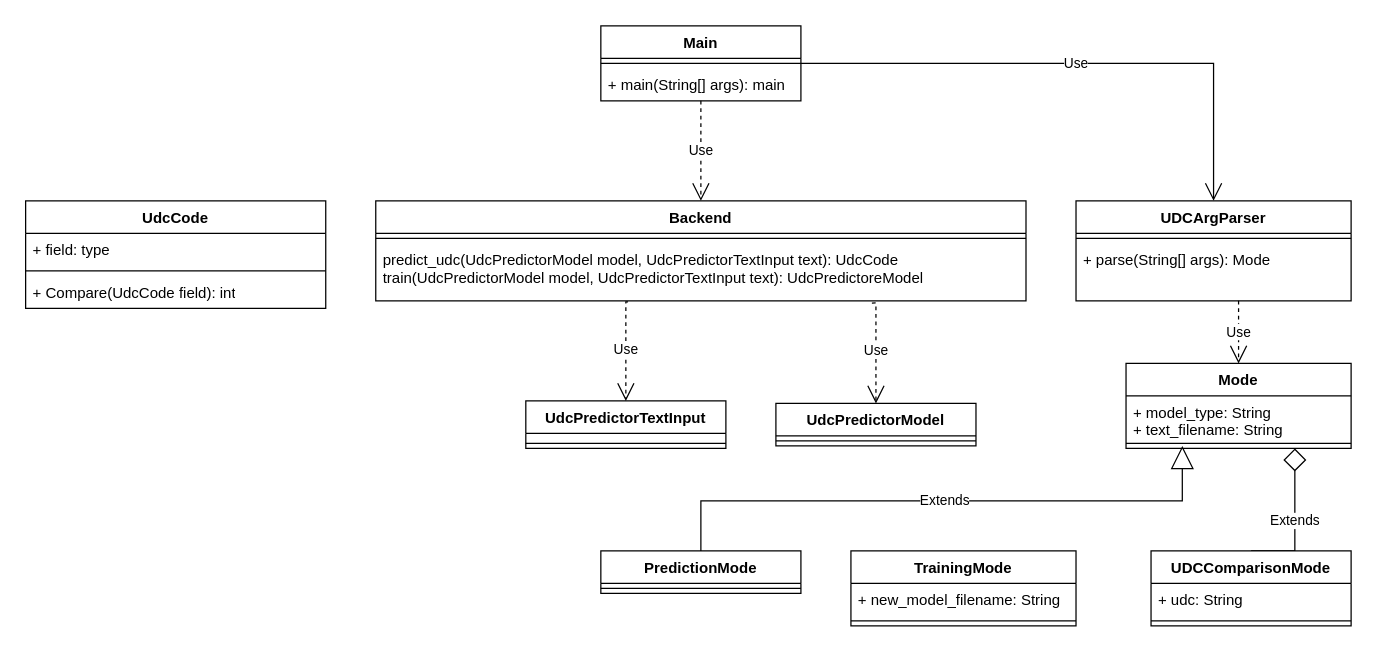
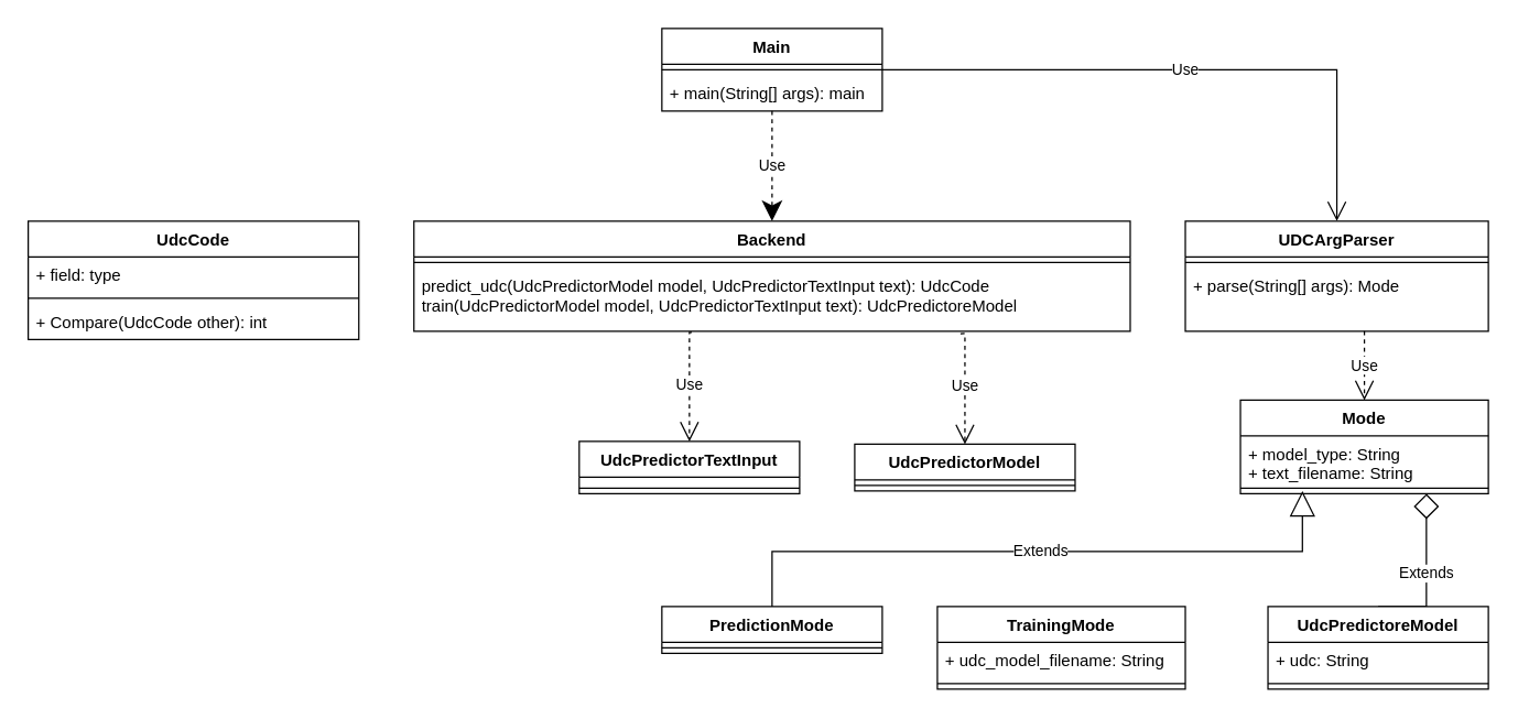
  <mxCell id="0" />
  <mxCell id="1" parent="0" />
  <mxCell id="2" value="Main" style="swimlane;fontStyle=1;align=center;verticalAlign=top;childLayout=stackLayout;horizontal=1;startSize=26;horizontalStack=0;resizeParent=1;resizeParentMax=0;resizeLast=0;collapsible=1;marginBottom=0;whiteSpace=wrap;html=1;" parent="1" vertex="1"><mxGeometry x="480" y="20" width="160" height="60" as="geometry" /></mxCell>
  <mxCell id="3" value="" style="line;strokeWidth=1;fillColor=none;align=left;verticalAlign=middle;spacingTop=-1;spacingLeft=3;spacingRight=3;rotatable=0;labelPosition=right;points=[];portConstraint=eastwest;strokeColor=inherit;" parent="2" vertex="1"><mxGeometry y="26" width="160" height="8" as="geometry" /></mxCell>
  <mxCell id="4" value="+ main(String[] args): main" style="text;strokeColor=none;fillColor=none;align=left;verticalAlign=top;spacingLeft=4;spacingRight=4;overflow=hidden;rotatable=0;points=[[0,0.5],[1,0.5]];portConstraint=eastwest;whiteSpace=wrap;html=1;" parent="2" vertex="1"><mxGeometry y="34" width="160" height="26" as="geometry" /></mxCell>
  <mxCell id="5" value="Backend" style="swimlane;fontStyle=1;align=center;verticalAlign=top;childLayout=stackLayout;horizontal=1;startSize=26;horizontalStack=0;resizeParent=1;resizeParentMax=0;resizeLast=0;collapsible=1;marginBottom=0;whiteSpace=wrap;html=1;" parent="1" vertex="1"><mxGeometry x="300" y="160" width="520" height="80" as="geometry" /></mxCell>
  <mxCell id="6" value="" style="line;strokeWidth=1;fillColor=none;align=left;verticalAlign=middle;spacingTop=-1;spacingLeft=3;spacingRight=3;rotatable=0;labelPosition=right;points=[];portConstraint=eastwest;strokeColor=inherit;" parent="5" vertex="1"><mxGeometry y="26" width="520" height="8" as="geometry" /></mxCell>
  <mxCell id="7" value="&lt;div&gt;predict_udc(UdcPredictorModel model, UdcPredictorTextInput text): UdcCode&lt;/div&gt;&lt;div&gt;train(UdcPredictorModel model, UdcPredictorTextInput text): UdcPredictoreModel&lt;br&gt;&lt;/div&gt;" style="text;strokeColor=none;fillColor=none;align=left;verticalAlign=top;spacingLeft=4;spacingRight=4;overflow=hidden;rotatable=0;points=[[0,0.5],[1,0.5]];portConstraint=eastwest;whiteSpace=wrap;html=1;" parent="5" vertex="1"><mxGeometry y="34" width="520" height="46" as="geometry" /></mxCell>
  <mxCell id="8" value="Use" style="endArrow=open;endSize=12;dashed=0;html=1;rounded=0;exitX=1;exitY=0.5;exitDx=0;exitDy=0;entryX=0.5;entryY=0;entryDx=0;entryDy=0;edgeStyle=orthogonalEdgeStyle;" parent="1" source="2" edge="1" target="9"><mxGeometry width="160" relative="1" as="geometry"><mxPoint x="730" y="110" as="sourcePoint" /><mxPoint x="760" y="70" as="targetPoint" /><mxPoint as="offset" /></mxGeometry></mxCell>
  <mxCell id="9" value="UDCArgParser" style="swimlane;fontStyle=1;align=center;verticalAlign=top;childLayout=stackLayout;horizontal=1;startSize=26;horizontalStack=0;resizeParent=1;resizeParentMax=0;resizeLast=0;collapsible=1;marginBottom=0;whiteSpace=wrap;html=1;" parent="1" vertex="1"><mxGeometry x="860" y="160" width="220" height="80" as="geometry" /></mxCell>
  <mxCell id="10" value="" style="line;strokeWidth=1;fillColor=none;align=left;verticalAlign=middle;spacingTop=-1;spacingLeft=3;spacingRight=3;rotatable=0;labelPosition=right;points=[];portConstraint=eastwest;strokeColor=inherit;" parent="9" vertex="1"><mxGeometry y="26" width="220" height="8" as="geometry" /></mxCell>
  <mxCell id="11" value="+ parse(String[] args): Mode" style="text;strokeColor=none;fillColor=none;align=left;verticalAlign=top;spacingLeft=4;spacingRight=4;overflow=hidden;rotatable=0;points=[[0,0.5],[1,0.5]];portConstraint=eastwest;whiteSpace=wrap;html=1;" parent="9" vertex="1"><mxGeometry y="34" width="220" height="46" as="geometry" /></mxCell>
- <mxCell id="12" value="Use" style="endArrow=open;endSize=12;dashed=1;html=1;rounded=0;exitX=0.5;exitY=1;exitDx=0;exitDy=0;entryX=0.5;entryY=0;entryDx=0;entryDy=0;" parent="1" source="2" target="5" edge="1"><mxGeometry width="160" relative="1" as="geometry"><mxPoint x="480" y="210" as="sourcePoint" /><mxPoint x="640" y="210" as="targetPoint" /></mxGeometry></mxCell>
+ <mxCell id="12" value="Use" style="endArrow=classic;endSize=12;dashed=1;html=1;rounded=0;exitX=0.5;exitY=1;exitDx=0;exitDy=0;entryX=0.5;entryY=0;entryDx=0;entryDy=0;" parent="1" source="2" target="5" edge="1"><mxGeometry width="160" relative="1" as="geometry"><mxPoint x="480" y="210" as="sourcePoint" /><mxPoint x="640" y="210" as="targetPoint" /></mxGeometry></mxCell>
  <mxCell id="13" value="PredictionMode" style="swimlane;fontStyle=1;align=center;verticalAlign=top;childLayout=stackLayout;horizontal=1;startSize=26;horizontalStack=0;resizeParent=1;resizeParentMax=0;resizeLast=0;collapsible=1;marginBottom=0;whiteSpace=wrap;html=1;" parent="1" vertex="1"><mxGeometry x="480" y="440" width="160" height="34" as="geometry" /></mxCell>
  <mxCell id="14" value="" style="line;strokeWidth=1;fillColor=none;align=left;verticalAlign=middle;spacingTop=-1;spacingLeft=3;spacingRight=3;rotatable=0;labelPosition=right;points=[];portConstraint=eastwest;strokeColor=inherit;" parent="13" vertex="1"><mxGeometry y="26" width="160" height="8" as="geometry" /></mxCell>
  <mxCell id="15" value="&lt;div&gt;Mode&lt;/div&gt;" style="swimlane;fontStyle=1;align=center;verticalAlign=top;childLayout=stackLayout;horizontal=1;startSize=26;horizontalStack=0;resizeParent=1;resizeParentMax=0;resizeLast=0;collapsible=1;marginBottom=0;whiteSpace=wrap;html=1;" parent="1" vertex="1"><mxGeometry x="900" y="290" width="180" height="68" as="geometry" /></mxCell>
  <mxCell id="16" value="+ model_type: String&lt;br&gt;+ text_filename: String" style="text;strokeColor=none;fillColor=none;align=left;verticalAlign=top;spacingLeft=4;spacingRight=4;overflow=hidden;rotatable=0;points=[[0,0.5],[1,0.5]];portConstraint=eastwest;whiteSpace=wrap;html=1;" parent="15" vertex="1"><mxGeometry y="26" width="180" height="34" as="geometry" /></mxCell>
  <mxCell id="17" value="" style="line;strokeWidth=1;fillColor=none;align=left;verticalAlign=middle;spacingTop=-1;spacingLeft=3;spacingRight=3;rotatable=0;labelPosition=right;points=[];portConstraint=eastwest;strokeColor=inherit;" parent="15" vertex="1"><mxGeometry y="60" width="180" height="8" as="geometry" /></mxCell>
  <mxCell id="18" value="Extends" style="endArrow=block;endSize=16;endFill=0;html=1;rounded=0;entryX=0.25;entryY=0.75;entryDx=0;entryDy=0;entryPerimeter=0;exitX=0.5;exitY=0;exitDx=0;exitDy=0;edgeStyle=orthogonalEdgeStyle;" parent="1" source="13" target="17" edge="1"><mxGeometry width="160" relative="1" as="geometry"><mxPoint x="720" y="600" as="sourcePoint" /><mxPoint x="880" y="600" as="targetPoint" /><Array as="points"><mxPoint x="560" y="400" /><mxPoint x="945" y="400" /></Array></mxGeometry></mxCell>
  <mxCell id="19" value="Extends" style="endArrow=diamond;endSize=16;endFill=0;html=1;rounded=0;entryX=0.75;entryY=1;entryDx=0;entryDy=0;exitX=0.5;exitY=0;exitDx=0;exitDy=0;edgeStyle=orthogonalEdgeStyle;" parent="1" source="20" target="15" edge="1"><mxGeometry width="160" relative="1" as="geometry"><mxPoint x="1080" y="430" as="sourcePoint" /><mxPoint x="1060" y="560" as="targetPoint" /><Array as="points"><mxPoint x="1035" y="440" /></Array></mxGeometry></mxCell>
- <mxCell id="20" value="UDCComparisonMode" style="swimlane;fontStyle=1;align=center;verticalAlign=top;childLayout=stackLayout;horizontal=1;startSize=26;horizontalStack=0;resizeParent=1;resizeParentMax=0;resizeLast=0;collapsible=1;marginBottom=0;whiteSpace=wrap;html=1;" parent="1" vertex="1"><mxGeometry x="920" y="440" width="160" height="60" as="geometry" /></mxCell>
+ <mxCell id="20" value="UdcPredictoreModel" style="swimlane;fontStyle=1;align=center;verticalAlign=top;childLayout=stackLayout;horizontal=1;startSize=26;horizontalStack=0;resizeParent=1;resizeParentMax=0;resizeLast=0;collapsible=1;marginBottom=0;whiteSpace=wrap;html=1;" parent="1" vertex="1"><mxGeometry x="920" y="440" width="160" height="60" as="geometry" /></mxCell>
  <mxCell id="21" value="&lt;div&gt;+ udc: String&lt;/div&gt;" style="text;strokeColor=none;fillColor=none;align=left;verticalAlign=top;spacingLeft=4;spacingRight=4;overflow=hidden;rotatable=0;points=[[0,0.5],[1,0.5]];portConstraint=eastwest;whiteSpace=wrap;html=1;" parent="20" vertex="1"><mxGeometry y="26" width="160" height="26" as="geometry" /></mxCell>
  <mxCell id="22" value="" style="line;strokeWidth=1;fillColor=none;align=left;verticalAlign=middle;spacingTop=-1;spacingLeft=3;spacingRight=3;rotatable=0;labelPosition=right;points=[];portConstraint=eastwest;strokeColor=inherit;" parent="20" vertex="1"><mxGeometry y="52" width="160" height="8" as="geometry" /></mxCell>
  <mxCell id="23" value="&lt;div&gt;TrainingMode&lt;/div&gt;" style="swimlane;fontStyle=1;align=center;verticalAlign=top;childLayout=stackLayout;horizontal=1;startSize=26;horizontalStack=0;resizeParent=1;resizeParentMax=0;resizeLast=0;collapsible=1;marginBottom=0;whiteSpace=wrap;html=1;" parent="1" vertex="1"><mxGeometry x="680" y="440" width="180" height="60" as="geometry" /></mxCell>
- <mxCell id="24" value="+ new_model_filename: String" style="text;strokeColor=none;fillColor=none;align=left;verticalAlign=top;spacingLeft=4;spacingRight=4;overflow=hidden;rotatable=0;points=[[0,0.5],[1,0.5]];portConstraint=eastwest;whiteSpace=wrap;html=1;" parent="23" vertex="1"><mxGeometry y="26" width="180" height="26" as="geometry" /></mxCell>
+ <mxCell id="24" value="+ udc_model_filename: String" style="text;strokeColor=none;fillColor=none;align=left;verticalAlign=top;spacingLeft=4;spacingRight=4;overflow=hidden;rotatable=0;points=[[0,0.5],[1,0.5]];portConstraint=eastwest;whiteSpace=wrap;html=1;" parent="23" vertex="1"><mxGeometry y="26" width="180" height="26" as="geometry" /></mxCell>
  <mxCell id="25" value="" style="line;strokeWidth=1;fillColor=none;align=left;verticalAlign=middle;spacingTop=-1;spacingLeft=3;spacingRight=3;rotatable=0;labelPosition=right;points=[];portConstraint=eastwest;strokeColor=inherit;" parent="23" vertex="1"><mxGeometry y="52" width="180" height="8" as="geometry" /></mxCell>
  <mxCell id="26" value="Use" style="endArrow=open;endSize=12;dashed=1;html=1;rounded=0;entryX=0.5;entryY=0;entryDx=0;entryDy=0;" parent="1" target="15" edge="1"><mxGeometry width="160" relative="1" as="geometry"><mxPoint x="990" y="240" as="sourcePoint" /><mxPoint x="980" y="210" as="targetPoint" /><mxPoint as="offset" /></mxGeometry></mxCell>
  <mxCell id="27" value="UdcPredictorModel" style="swimlane;fontStyle=1;align=center;verticalAlign=top;childLayout=stackLayout;horizontal=1;startSize=26;horizontalStack=0;resizeParent=1;resizeParentMax=0;resizeLast=0;collapsible=1;marginBottom=0;whiteSpace=wrap;html=1;" parent="1" vertex="1"><mxGeometry x="620" y="322" width="160" height="34" as="geometry" /></mxCell>
  <mxCell id="28" value="" style="line;strokeWidth=1;fillColor=none;align=left;verticalAlign=middle;spacingTop=-1;spacingLeft=3;spacingRight=3;rotatable=0;labelPosition=right;points=[];portConstraint=eastwest;strokeColor=inherit;" parent="27" vertex="1"><mxGeometry y="26" width="160" height="8" as="geometry" /></mxCell>
  <mxCell id="29" value="&lt;div&gt;UdcPredictorTextInput&lt;/div&gt;" style="swimlane;fontStyle=1;align=center;verticalAlign=top;childLayout=stackLayout;horizontal=1;startSize=26;horizontalStack=0;resizeParent=1;resizeParentMax=0;resizeLast=0;collapsible=1;marginBottom=0;whiteSpace=wrap;html=1;" parent="1" vertex="1"><mxGeometry x="420" y="320" width="160" height="38" as="geometry" /></mxCell>
  <mxCell id="30" value="&lt;div&gt;&lt;br&gt;&lt;/div&gt;" style="text;strokeColor=none;fillColor=none;align=left;verticalAlign=top;spacingLeft=4;spacingRight=4;overflow=hidden;rotatable=0;points=[[0,0.5],[1,0.5]];portConstraint=eastwest;whiteSpace=wrap;html=1;" parent="29" vertex="1"><mxGeometry y="26" width="160" height="4" as="geometry" /></mxCell>
  <mxCell id="31" value="" style="line;strokeWidth=1;fillColor=none;align=left;verticalAlign=middle;spacingTop=-1;spacingLeft=3;spacingRight=3;rotatable=0;labelPosition=right;points=[];portConstraint=eastwest;strokeColor=inherit;" parent="29" vertex="1"><mxGeometry y="30" width="160" height="8" as="geometry" /></mxCell>
  <mxCell id="32" value="Use" style="endArrow=open;endSize=12;dashed=1;html=1;rounded=0;exitX=0.388;exitY=1.018;exitDx=0;exitDy=0;exitPerimeter=0;edgeStyle=orthogonalEdgeStyle;entryX=0.5;entryY=0;entryDx=0;entryDy=0;" parent="1" source="7" target="29" edge="1"><mxGeometry width="160" relative="1" as="geometry"><mxPoint x="660" y="770" as="sourcePoint" /><mxPoint x="420" y="500" as="targetPoint" /><Array as="points"><mxPoint x="500" y="241" /></Array></mxGeometry></mxCell>
  <mxCell id="33" value="Use" style="endArrow=open;endSize=12;dashed=1;html=1;rounded=0;exitX=0.763;exitY=1.038;exitDx=0;exitDy=0;exitPerimeter=0;edgeStyle=orthogonalEdgeStyle;entryX=0.5;entryY=0;entryDx=0;entryDy=0;" parent="1" source="7" target="27" edge="1"><mxGeometry width="160" relative="1" as="geometry"><mxPoint x="600" y="800" as="sourcePoint" /><mxPoint x="660" y="500" as="targetPoint" /><Array as="points"><mxPoint x="700" y="242" /></Array></mxGeometry></mxCell>
  <mxCell id="34" value="UdcCode" style="swimlane;fontStyle=1;align=center;verticalAlign=top;childLayout=stackLayout;horizontal=1;startSize=26;horizontalStack=0;resizeParent=1;resizeParentMax=0;resizeLast=0;collapsible=1;marginBottom=0;whiteSpace=wrap;html=1;" vertex="1" parent="1"><mxGeometry x="20" y="160" width="240" height="86" as="geometry" /></mxCell>
  <mxCell id="35" value="+ field: type" style="text;strokeColor=none;fillColor=none;align=left;verticalAlign=top;spacingLeft=4;spacingRight=4;overflow=hidden;rotatable=0;points=[[0,0.5],[1,0.5]];portConstraint=eastwest;whiteSpace=wrap;html=1;" vertex="1" parent="34"><mxGeometry y="26" width="240" height="26" as="geometry" /></mxCell>
  <mxCell id="36" value="" style="line;strokeWidth=1;fillColor=none;align=left;verticalAlign=middle;spacingTop=-1;spacingLeft=3;spacingRight=3;rotatable=0;labelPosition=right;points=[];portConstraint=eastwest;strokeColor=inherit;" vertex="1" parent="34"><mxGeometry y="52" width="240" height="8" as="geometry" /></mxCell>
- <mxCell id="37" value="+ Compare(UdcCode field): int" style="text;strokeColor=none;fillColor=none;align=left;verticalAlign=top;spacingLeft=4;spacingRight=4;overflow=hidden;rotatable=0;points=[[0,0.5],[1,0.5]];portConstraint=eastwest;whiteSpace=wrap;html=1;" vertex="1" parent="34"><mxGeometry y="60" width="240" height="26" as="geometry" /></mxCell>
+ <mxCell id="37" value="+ Compare(UdcCode other): int" style="text;strokeColor=none;fillColor=none;align=left;verticalAlign=top;spacingLeft=4;spacingRight=4;overflow=hidden;rotatable=0;points=[[0,0.5],[1,0.5]];portConstraint=eastwest;whiteSpace=wrap;html=1;" vertex="1" parent="34"><mxGeometry y="60" width="240" height="26" as="geometry" /></mxCell>
